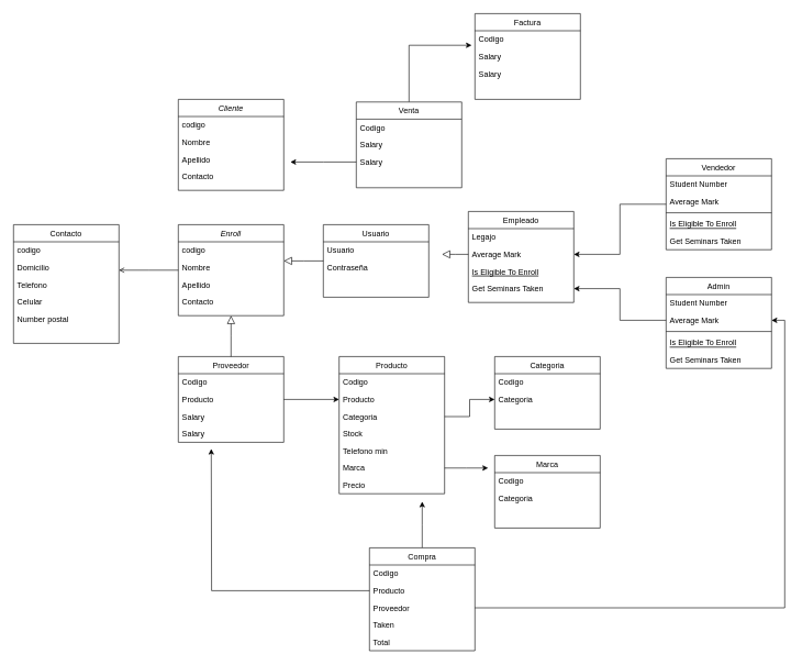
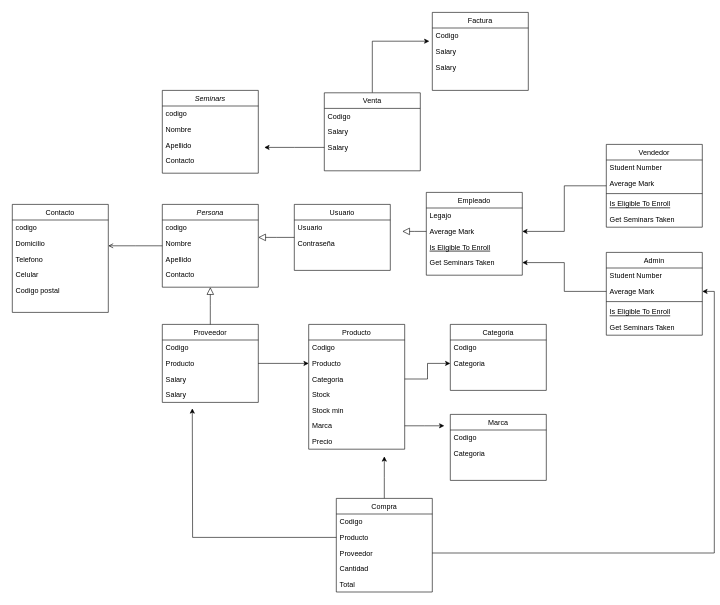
  <mxCell id="0" />
  <mxCell id="1" parent="0" />
- <mxCell id="2" value="Enroll" style="swimlane;fontStyle=2;align=center;verticalAlign=top;childLayout=stackLayout;horizontal=1;startSize=26;horizontalStack=0;resizeParent=1;resizeLast=0;collapsible=1;marginBottom=0;rounded=0;shadow=0;strokeWidth=1;" parent="1" vertex="1"><mxGeometry x="270" y="340" width="160" height="138" as="geometry"><mxRectangle x="230" y="140" width="160" height="26" as="alternateBounds" /></mxGeometry></mxCell>
+ <mxCell id="2" value="Persona" style="swimlane;fontStyle=2;align=center;verticalAlign=top;childLayout=stackLayout;horizontal=1;startSize=26;horizontalStack=0;resizeParent=1;resizeLast=0;collapsible=1;marginBottom=0;rounded=0;shadow=0;strokeWidth=1;" parent="1" vertex="1"><mxGeometry x="270" y="340" width="160" height="138" as="geometry"><mxRectangle x="230" y="140" width="160" height="26" as="alternateBounds" /></mxGeometry></mxCell>
  <mxCell id="3" value="codigo" style="text;align=left;verticalAlign=top;spacingLeft=4;spacingRight=4;overflow=hidden;rotatable=0;points=[[0,0.5],[1,0.5]];portConstraint=eastwest;" parent="2" vertex="1"><mxGeometry y="26" width="160" height="26" as="geometry" /></mxCell>
  <mxCell id="4" value="Nombre" style="text;align=left;verticalAlign=top;spacingLeft=4;spacingRight=4;overflow=hidden;rotatable=0;points=[[0,0.5],[1,0.5]];portConstraint=eastwest;rounded=0;shadow=0;html=0;" parent="2" vertex="1"><mxGeometry y="52" width="160" height="26" as="geometry" /></mxCell>
  <mxCell id="5" value="Apellido" style="text;align=left;verticalAlign=top;spacingLeft=4;spacingRight=4;overflow=hidden;rotatable=0;points=[[0,0.5],[1,0.5]];portConstraint=eastwest;rounded=0;shadow=0;html=0;" parent="2" vertex="1"><mxGeometry y="78" width="160" height="26" as="geometry" /></mxCell>
  <mxCell id="6" value="Contacto" style="text;align=left;verticalAlign=top;spacingLeft=4;spacingRight=4;overflow=hidden;rotatable=0;points=[[0,0.5],[1,0.5]];portConstraint=eastwest;" parent="2" vertex="1"><mxGeometry y="104" width="160" height="26" as="geometry" /></mxCell>
  <mxCell id="7" value="Usuario" style="swimlane;fontStyle=0;align=center;verticalAlign=top;childLayout=stackLayout;horizontal=1;startSize=26;horizontalStack=0;resizeParent=1;resizeLast=0;collapsible=1;marginBottom=0;rounded=0;shadow=0;strokeWidth=1;" parent="1" vertex="1"><mxGeometry x="490" y="340" width="160" height="110" as="geometry"><mxRectangle x="130" y="380" width="160" height="26" as="alternateBounds" /></mxGeometry></mxCell>
  <mxCell id="8" value="Usuario" style="text;align=left;verticalAlign=top;spacingLeft=4;spacingRight=4;overflow=hidden;rotatable=0;points=[[0,0.5],[1,0.5]];portConstraint=eastwest;" parent="7" vertex="1"><mxGeometry y="26" width="160" height="26" as="geometry" /></mxCell>
  <mxCell id="9" value="Contraseña" style="text;align=left;verticalAlign=top;spacingLeft=4;spacingRight=4;overflow=hidden;rotatable=0;points=[[0,0.5],[1,0.5]];portConstraint=eastwest;rounded=0;shadow=0;html=0;" parent="7" vertex="1"><mxGeometry y="52" width="160" height="26" as="geometry" /></mxCell>
  <mxCell id="10" value="" style="endArrow=block;endSize=10;endFill=0;shadow=0;strokeWidth=1;rounded=0;edgeStyle=elbowEdgeStyle;elbow=vertical;" parent="1" source="7" target="2" edge="1"><mxGeometry width="160" relative="1" as="geometry"><mxPoint x="460" y="483" as="sourcePoint" /><mxPoint x="460" y="483" as="targetPoint" /></mxGeometry></mxCell>
  <mxCell id="11" value="Proveedor" style="swimlane;fontStyle=0;align=center;verticalAlign=top;childLayout=stackLayout;horizontal=1;startSize=26;horizontalStack=0;resizeParent=1;resizeLast=0;collapsible=1;marginBottom=0;rounded=0;shadow=0;strokeWidth=1;" parent="1" vertex="1"><mxGeometry x="270" y="540" width="160" height="130" as="geometry"><mxRectangle x="340" y="380" width="170" height="26" as="alternateBounds" /></mxGeometry></mxCell>
  <mxCell id="12" value="Codigo" style="text;align=left;verticalAlign=top;spacingLeft=4;spacingRight=4;overflow=hidden;rotatable=0;points=[[0,0.5],[1,0.5]];portConstraint=eastwest;" parent="11" vertex="1"><mxGeometry y="26" width="160" height="26" as="geometry" /></mxCell>
  <mxCell id="13" value="Producto" style="text;align=left;verticalAlign=top;spacingLeft=4;spacingRight=4;overflow=hidden;rotatable=0;points=[[0,0.5],[1,0.5]];portConstraint=eastwest;" parent="11" vertex="1"><mxGeometry y="52" width="160" height="26" as="geometry" /></mxCell>
  <mxCell id="14" value="Salary" style="text;align=left;verticalAlign=top;spacingLeft=4;spacingRight=4;overflow=hidden;rotatable=0;points=[[0,0.5],[1,0.5]];portConstraint=eastwest;" parent="11" vertex="1"><mxGeometry y="78" width="160" height="26" as="geometry" /></mxCell>
  <mxCell id="15" value="Salary" style="text;align=left;verticalAlign=top;spacingLeft=4;spacingRight=4;overflow=hidden;rotatable=0;points=[[0,0.5],[1,0.5]];portConstraint=eastwest;" parent="11" vertex="1"><mxGeometry y="104" width="160" height="26" as="geometry" /></mxCell>
  <mxCell id="16" value="" style="endArrow=block;endSize=10;endFill=0;shadow=0;strokeWidth=1;rounded=0;edgeStyle=elbowEdgeStyle;elbow=vertical;" parent="1" source="11" target="2" edge="1"><mxGeometry width="160" relative="1" as="geometry"><mxPoint x="470" y="653" as="sourcePoint" /><mxPoint x="570" y="551" as="targetPoint" /></mxGeometry></mxCell>
  <mxCell id="17" value="Contacto" style="swimlane;fontStyle=0;align=center;verticalAlign=top;childLayout=stackLayout;horizontal=1;startSize=26;horizontalStack=0;resizeParent=1;resizeLast=0;collapsible=1;marginBottom=0;rounded=0;shadow=0;strokeWidth=1;" parent="1" vertex="1"><mxGeometry x="20" y="340" width="160" height="180" as="geometry"><mxRectangle x="550" y="140" width="160" height="26" as="alternateBounds" /></mxGeometry></mxCell>
  <mxCell id="18" value="codigo" style="text;align=left;verticalAlign=top;spacingLeft=4;spacingRight=4;overflow=hidden;rotatable=0;points=[[0,0.5],[1,0.5]];portConstraint=eastwest;" parent="17" vertex="1"><mxGeometry y="26" width="160" height="26" as="geometry" /></mxCell>
  <mxCell id="19" value="Domicilio" style="text;align=left;verticalAlign=top;spacingLeft=4;spacingRight=4;overflow=hidden;rotatable=0;points=[[0,0.5],[1,0.5]];portConstraint=eastwest;rounded=0;shadow=0;html=0;" parent="17" vertex="1"><mxGeometry y="52" width="160" height="26" as="geometry" /></mxCell>
  <mxCell id="20" value="Telefono" style="text;align=left;verticalAlign=top;spacingLeft=4;spacingRight=4;overflow=hidden;rotatable=0;points=[[0,0.5],[1,0.5]];portConstraint=eastwest;rounded=0;shadow=0;html=0;" parent="17" vertex="1"><mxGeometry y="78" width="160" height="26" as="geometry" /></mxCell>
  <mxCell id="21" value="Celular" style="text;align=left;verticalAlign=top;spacingLeft=4;spacingRight=4;overflow=hidden;rotatable=0;points=[[0,0.5],[1,0.5]];portConstraint=eastwest;rounded=0;shadow=0;html=0;" parent="17" vertex="1"><mxGeometry y="104" width="160" height="26" as="geometry" /></mxCell>
- <mxCell id="22" value="Number postal" style="text;align=left;verticalAlign=top;spacingLeft=4;spacingRight=4;overflow=hidden;rotatable=0;points=[[0,0.5],[1,0.5]];portConstraint=eastwest;rounded=0;shadow=0;html=0;" parent="17" vertex="1"><mxGeometry y="130" width="160" height="26" as="geometry" /></mxCell>
+ <mxCell id="22" value="Codigo postal" style="text;align=left;verticalAlign=top;spacingLeft=4;spacingRight=4;overflow=hidden;rotatable=0;points=[[0,0.5],[1,0.5]];portConstraint=eastwest;rounded=0;shadow=0;html=0;" parent="17" vertex="1"><mxGeometry y="130" width="160" height="26" as="geometry" /></mxCell>
  <mxCell id="23" value="" style="endArrow=open;shadow=0;strokeWidth=1;rounded=0;endFill=1;edgeStyle=elbowEdgeStyle;elbow=vertical;" parent="1" source="2" target="17" edge="1"><mxGeometry x="0.5" y="41" relative="1" as="geometry"><mxPoint x="640" y="472" as="sourcePoint" /><mxPoint x="800" y="472" as="targetPoint" /><mxPoint x="-40" y="32" as="offset" /></mxGeometry></mxCell>
  <mxCell id="24" value="Empleado" style="swimlane;fontStyle=0;align=center;verticalAlign=top;childLayout=stackLayout;horizontal=1;startSize=26;horizontalStack=0;resizeParent=1;resizeLast=0;collapsible=1;marginBottom=0;rounded=0;shadow=0;strokeWidth=1;" parent="1" vertex="1"><mxGeometry x="710" y="320" width="160" height="138" as="geometry"><mxRectangle x="130" y="380" width="160" height="26" as="alternateBounds" /></mxGeometry></mxCell>
  <mxCell id="25" value="Legajo" style="text;align=left;verticalAlign=top;spacingLeft=4;spacingRight=4;overflow=hidden;rotatable=0;points=[[0,0.5],[1,0.5]];portConstraint=eastwest;" parent="24" vertex="1"><mxGeometry y="26" width="160" height="26" as="geometry" /></mxCell>
  <mxCell id="26" style="edgeStyle=orthogonalEdgeStyle;rounded=0;orthogonalLoop=1;jettySize=auto;html=1;endArrow=block;endFill=0;endSize=10;" parent="24" source="27" edge="1"><mxGeometry relative="1" as="geometry"><mxPoint x="-40" y="65.0" as="targetPoint" /></mxGeometry></mxCell>
  <mxCell id="27" value="Average Mark" style="text;align=left;verticalAlign=top;spacingLeft=4;spacingRight=4;overflow=hidden;rotatable=0;points=[[0,0.5],[1,0.5]];portConstraint=eastwest;rounded=0;shadow=0;html=0;" parent="24" vertex="1"><mxGeometry y="52" width="160" height="26" as="geometry" /></mxCell>
  <mxCell id="28" value="Is Eligible To Enroll" style="text;align=left;verticalAlign=top;spacingLeft=4;spacingRight=4;overflow=hidden;rotatable=0;points=[[0,0.5],[1,0.5]];portConstraint=eastwest;fontStyle=4" parent="24" vertex="1"><mxGeometry y="78" width="160" height="26" as="geometry" /></mxCell>
  <mxCell id="29" value="Get Seminars Taken" style="text;align=left;verticalAlign=top;spacingLeft=4;spacingRight=4;overflow=hidden;rotatable=0;points=[[0,0.5],[1,0.5]];portConstraint=eastwest;" parent="24" vertex="1"><mxGeometry y="104" width="160" height="26" as="geometry" /></mxCell>
  <mxCell id="30" value="Admin" style="swimlane;fontStyle=0;align=center;verticalAlign=top;childLayout=stackLayout;horizontal=1;startSize=26;horizontalStack=0;resizeParent=1;resizeLast=0;collapsible=1;marginBottom=0;rounded=0;shadow=0;strokeWidth=1;" parent="1" vertex="1"><mxGeometry x="1010" y="420" width="160" height="138" as="geometry"><mxRectangle x="130" y="380" width="160" height="26" as="alternateBounds" /></mxGeometry></mxCell>
  <mxCell id="31" value="Student Number" style="text;align=left;verticalAlign=top;spacingLeft=4;spacingRight=4;overflow=hidden;rotatable=0;points=[[0,0.5],[1,0.5]];portConstraint=eastwest;" parent="30" vertex="1"><mxGeometry y="26" width="160" height="26" as="geometry" /></mxCell>
  <mxCell id="32" value="Average Mark" style="text;align=left;verticalAlign=top;spacingLeft=4;spacingRight=4;overflow=hidden;rotatable=0;points=[[0,0.5],[1,0.5]];portConstraint=eastwest;rounded=0;shadow=0;html=0;" parent="30" vertex="1"><mxGeometry y="52" width="160" height="26" as="geometry" /></mxCell>
  <mxCell id="33" value="" style="line;html=1;strokeWidth=1;align=left;verticalAlign=middle;spacingTop=-1;spacingLeft=3;spacingRight=3;rotatable=0;labelPosition=right;points=[];portConstraint=eastwest;" parent="30" vertex="1"><mxGeometry y="78" width="160" height="8" as="geometry" /></mxCell>
  <mxCell id="34" value="Is Eligible To Enroll" style="text;align=left;verticalAlign=top;spacingLeft=4;spacingRight=4;overflow=hidden;rotatable=0;points=[[0,0.5],[1,0.5]];portConstraint=eastwest;fontStyle=4" parent="30" vertex="1"><mxGeometry y="86" width="160" height="26" as="geometry" /></mxCell>
  <mxCell id="35" value="Get Seminars Taken" style="text;align=left;verticalAlign=top;spacingLeft=4;spacingRight=4;overflow=hidden;rotatable=0;points=[[0,0.5],[1,0.5]];portConstraint=eastwest;" parent="30" vertex="1"><mxGeometry y="112" width="160" height="26" as="geometry" /></mxCell>
  <mxCell id="36" style="edgeStyle=orthogonalEdgeStyle;rounded=0;orthogonalLoop=1;jettySize=auto;html=1;" edge="1" parent="1" source="37" target="27"><mxGeometry relative="1" as="geometry" /></mxCell>
  <mxCell id="37" value="Vendedor" style="swimlane;fontStyle=0;align=center;verticalAlign=top;childLayout=stackLayout;horizontal=1;startSize=26;horizontalStack=0;resizeParent=1;resizeLast=0;collapsible=1;marginBottom=0;rounded=0;shadow=0;strokeWidth=1;" parent="1" vertex="1"><mxGeometry x="1010" y="240" width="160" height="138" as="geometry"><mxRectangle x="130" y="380" width="160" height="26" as="alternateBounds" /></mxGeometry></mxCell>
  <mxCell id="38" value="Student Number" style="text;align=left;verticalAlign=top;spacingLeft=4;spacingRight=4;overflow=hidden;rotatable=0;points=[[0,0.5],[1,0.5]];portConstraint=eastwest;" parent="37" vertex="1"><mxGeometry y="26" width="160" height="26" as="geometry" /></mxCell>
  <mxCell id="39" value="Average Mark" style="text;align=left;verticalAlign=top;spacingLeft=4;spacingRight=4;overflow=hidden;rotatable=0;points=[[0,0.5],[1,0.5]];portConstraint=eastwest;rounded=0;shadow=0;html=0;" parent="37" vertex="1"><mxGeometry y="52" width="160" height="26" as="geometry" /></mxCell>
  <mxCell id="40" value="" style="line;html=1;strokeWidth=1;align=left;verticalAlign=middle;spacingTop=-1;spacingLeft=3;spacingRight=3;rotatable=0;labelPosition=right;points=[];portConstraint=eastwest;" parent="37" vertex="1"><mxGeometry y="78" width="160" height="8" as="geometry" /></mxCell>
  <mxCell id="41" value="Is Eligible To Enroll" style="text;align=left;verticalAlign=top;spacingLeft=4;spacingRight=4;overflow=hidden;rotatable=0;points=[[0,0.5],[1,0.5]];portConstraint=eastwest;fontStyle=4" parent="37" vertex="1"><mxGeometry y="86" width="160" height="26" as="geometry" /></mxCell>
  <mxCell id="42" value="Get Seminars Taken" style="text;align=left;verticalAlign=top;spacingLeft=4;spacingRight=4;overflow=hidden;rotatable=0;points=[[0,0.5],[1,0.5]];portConstraint=eastwest;" parent="37" vertex="1"><mxGeometry y="112" width="160" height="26" as="geometry" /></mxCell>
  <mxCell id="43" value="Producto" style="swimlane;fontStyle=0;align=center;verticalAlign=top;childLayout=stackLayout;horizontal=1;startSize=26;horizontalStack=0;resizeParent=1;resizeLast=0;collapsible=1;marginBottom=0;rounded=0;shadow=0;strokeWidth=1;" parent="1" vertex="1"><mxGeometry x="514" y="540" width="160" height="208" as="geometry"><mxRectangle x="340" y="380" width="170" height="26" as="alternateBounds" /></mxGeometry></mxCell>
  <mxCell id="44" value="Codigo" style="text;align=left;verticalAlign=top;spacingLeft=4;spacingRight=4;overflow=hidden;rotatable=0;points=[[0,0.5],[1,0.5]];portConstraint=eastwest;" parent="43" vertex="1"><mxGeometry y="26" width="160" height="26" as="geometry" /></mxCell>
  <mxCell id="45" value="Producto" style="text;align=left;verticalAlign=top;spacingLeft=4;spacingRight=4;overflow=hidden;rotatable=0;points=[[0,0.5],[1,0.5]];portConstraint=eastwest;" parent="43" vertex="1"><mxGeometry y="52" width="160" height="26" as="geometry" /></mxCell>
  <mxCell id="46" value="Categoria" style="text;align=left;verticalAlign=top;spacingLeft=4;spacingRight=4;overflow=hidden;rotatable=0;points=[[0,0.5],[1,0.5]];portConstraint=eastwest;" parent="43" vertex="1"><mxGeometry y="78" width="160" height="26" as="geometry" /></mxCell>
  <mxCell id="47" value="Stock" style="text;align=left;verticalAlign=top;spacingLeft=4;spacingRight=4;overflow=hidden;rotatable=0;points=[[0,0.5],[1,0.5]];portConstraint=eastwest;" parent="43" vertex="1"><mxGeometry y="104" width="160" height="26" as="geometry" /></mxCell>
- <mxCell id="48" value="Telefono min" style="text;align=left;verticalAlign=top;spacingLeft=4;spacingRight=4;overflow=hidden;rotatable=0;points=[[0,0.5],[1,0.5]];portConstraint=eastwest;" parent="43" vertex="1"><mxGeometry y="130" width="160" height="26" as="geometry" /></mxCell>
+ <mxCell id="48" value="Stock min" style="text;align=left;verticalAlign=top;spacingLeft=4;spacingRight=4;overflow=hidden;rotatable=0;points=[[0,0.5],[1,0.5]];portConstraint=eastwest;" parent="43" vertex="1"><mxGeometry y="130" width="160" height="26" as="geometry" /></mxCell>
  <mxCell id="49" style="edgeStyle=orthogonalEdgeStyle;rounded=0;orthogonalLoop=1;jettySize=auto;html=1;" parent="43" source="50" edge="1"><mxGeometry relative="1" as="geometry"><mxPoint x="226" y="169" as="targetPoint" /></mxGeometry></mxCell>
  <mxCell id="50" value="Marca" style="text;align=left;verticalAlign=top;spacingLeft=4;spacingRight=4;overflow=hidden;rotatable=0;points=[[0,0.5],[1,0.5]];portConstraint=eastwest;" parent="43" vertex="1"><mxGeometry y="156" width="160" height="26" as="geometry" /></mxCell>
  <mxCell id="51" value="Precio" style="text;align=left;verticalAlign=top;spacingLeft=4;spacingRight=4;overflow=hidden;rotatable=0;points=[[0,0.5],[1,0.5]];portConstraint=eastwest;" parent="43" vertex="1"><mxGeometry y="182" width="160" height="26" as="geometry" /></mxCell>
  <mxCell id="52" style="edgeStyle=orthogonalEdgeStyle;rounded=0;orthogonalLoop=1;jettySize=auto;html=1;entryX=0;entryY=0.5;entryDx=0;entryDy=0;" parent="1" source="13" target="45" edge="1"><mxGeometry relative="1" as="geometry" /></mxCell>
  <mxCell id="53" value="Categoria" style="swimlane;fontStyle=0;align=center;verticalAlign=top;childLayout=stackLayout;horizontal=1;startSize=26;horizontalStack=0;resizeParent=1;resizeLast=0;collapsible=1;marginBottom=0;rounded=0;shadow=0;strokeWidth=1;" parent="1" vertex="1"><mxGeometry x="750" y="540" width="160" height="110" as="geometry"><mxRectangle x="130" y="380" width="160" height="26" as="alternateBounds" /></mxGeometry></mxCell>
  <mxCell id="54" value="Codigo    &#10;" style="text;align=left;verticalAlign=top;spacingLeft=4;spacingRight=4;overflow=hidden;rotatable=0;points=[[0,0.5],[1,0.5]];portConstraint=eastwest;" parent="53" vertex="1"><mxGeometry y="26" width="160" height="26" as="geometry" /></mxCell>
  <mxCell id="55" value="Categoria" style="text;align=left;verticalAlign=top;spacingLeft=4;spacingRight=4;overflow=hidden;rotatable=0;points=[[0,0.5],[1,0.5]];portConstraint=eastwest;rounded=0;shadow=0;html=0;" parent="53" vertex="1"><mxGeometry y="52" width="160" height="26" as="geometry" /></mxCell>
  <mxCell id="56" value="Marca" style="swimlane;fontStyle=0;align=center;verticalAlign=top;childLayout=stackLayout;horizontal=1;startSize=26;horizontalStack=0;resizeParent=1;resizeLast=0;collapsible=1;marginBottom=0;rounded=0;shadow=0;strokeWidth=1;" parent="1" vertex="1"><mxGeometry x="750" y="690" width="160" height="110" as="geometry"><mxRectangle x="130" y="380" width="160" height="26" as="alternateBounds" /></mxGeometry></mxCell>
  <mxCell id="57" value="Codigo" style="text;align=left;verticalAlign=top;spacingLeft=4;spacingRight=4;overflow=hidden;rotatable=0;points=[[0,0.5],[1,0.5]];portConstraint=eastwest;" parent="56" vertex="1"><mxGeometry y="26" width="160" height="26" as="geometry" /></mxCell>
  <mxCell id="58" value="Categoria&#10;" style="text;align=left;verticalAlign=top;spacingLeft=4;spacingRight=4;overflow=hidden;rotatable=0;points=[[0,0.5],[1,0.5]];portConstraint=eastwest;rounded=0;shadow=0;html=0;" parent="56" vertex="1"><mxGeometry y="52" width="160" height="26" as="geometry" /></mxCell>
  <mxCell id="59" style="edgeStyle=orthogonalEdgeStyle;rounded=0;orthogonalLoop=1;jettySize=auto;html=1;entryX=0;entryY=0.5;entryDx=0;entryDy=0;" parent="1" source="46" target="55" edge="1"><mxGeometry relative="1" as="geometry" /></mxCell>
- <mxCell id="60" value="Cliente" style="swimlane;fontStyle=2;align=center;verticalAlign=top;childLayout=stackLayout;horizontal=1;startSize=26;horizontalStack=0;resizeParent=1;resizeLast=0;collapsible=1;marginBottom=0;rounded=0;shadow=0;strokeWidth=1;" parent="1" vertex="1"><mxGeometry x="270" y="150" width="160" height="138" as="geometry"><mxRectangle x="230" y="140" width="160" height="26" as="alternateBounds" /></mxGeometry></mxCell>
+ <mxCell id="60" value="Seminars" style="swimlane;fontStyle=2;align=center;verticalAlign=top;childLayout=stackLayout;horizontal=1;startSize=26;horizontalStack=0;resizeParent=1;resizeLast=0;collapsible=1;marginBottom=0;rounded=0;shadow=0;strokeWidth=1;" parent="1" vertex="1"><mxGeometry x="270" y="150" width="160" height="138" as="geometry"><mxRectangle x="230" y="140" width="160" height="26" as="alternateBounds" /></mxGeometry></mxCell>
  <mxCell id="61" value="codigo" style="text;align=left;verticalAlign=top;spacingLeft=4;spacingRight=4;overflow=hidden;rotatable=0;points=[[0,0.5],[1,0.5]];portConstraint=eastwest;" parent="60" vertex="1"><mxGeometry y="26" width="160" height="26" as="geometry" /></mxCell>
  <mxCell id="62" value="Nombre" style="text;align=left;verticalAlign=top;spacingLeft=4;spacingRight=4;overflow=hidden;rotatable=0;points=[[0,0.5],[1,0.5]];portConstraint=eastwest;rounded=0;shadow=0;html=0;" parent="60" vertex="1"><mxGeometry y="52" width="160" height="26" as="geometry" /></mxCell>
  <mxCell id="63" value="Apellido" style="text;align=left;verticalAlign=top;spacingLeft=4;spacingRight=4;overflow=hidden;rotatable=0;points=[[0,0.5],[1,0.5]];portConstraint=eastwest;rounded=0;shadow=0;html=0;" parent="60" vertex="1"><mxGeometry y="78" width="160" height="26" as="geometry" /></mxCell>
  <mxCell id="64" value="Contacto" style="text;align=left;verticalAlign=top;spacingLeft=4;spacingRight=4;overflow=hidden;rotatable=0;points=[[0,0.5],[1,0.5]];portConstraint=eastwest;" parent="60" vertex="1"><mxGeometry y="104" width="160" height="26" as="geometry" /></mxCell>
  <mxCell id="65" style="edgeStyle=orthogonalEdgeStyle;rounded=0;orthogonalLoop=1;jettySize=auto;html=1;entryX=-0.031;entryY=-0.154;entryDx=0;entryDy=0;entryPerimeter=0;" edge="1" parent="1" source="66" target="81"><mxGeometry relative="1" as="geometry" /></mxCell>
  <mxCell id="66" value="Venta" style="swimlane;fontStyle=0;align=center;verticalAlign=top;childLayout=stackLayout;horizontal=1;startSize=26;horizontalStack=0;resizeParent=1;resizeLast=0;collapsible=1;marginBottom=0;rounded=0;shadow=0;strokeWidth=1;" vertex="1" parent="1"><mxGeometry x="540" y="154" width="160" height="130" as="geometry"><mxRectangle x="340" y="380" width="170" height="26" as="alternateBounds" /></mxGeometry></mxCell>
  <mxCell id="67" value="Codigo" style="text;align=left;verticalAlign=top;spacingLeft=4;spacingRight=4;overflow=hidden;rotatable=0;points=[[0,0.5],[1,0.5]];portConstraint=eastwest;" vertex="1" parent="66"><mxGeometry y="26" width="160" height="26" as="geometry" /></mxCell>
  <mxCell id="68" value="Salary" style="text;align=left;verticalAlign=top;spacingLeft=4;spacingRight=4;overflow=hidden;rotatable=0;points=[[0,0.5],[1,0.5]];portConstraint=eastwest;" vertex="1" parent="66"><mxGeometry y="52" width="160" height="26" as="geometry" /></mxCell>
  <mxCell id="69" style="edgeStyle=orthogonalEdgeStyle;rounded=0;orthogonalLoop=1;jettySize=auto;html=1;" edge="1" parent="66" source="70"><mxGeometry relative="1" as="geometry"><mxPoint x="-100" y="91" as="targetPoint" /></mxGeometry></mxCell>
  <mxCell id="70" value="Salary" style="text;align=left;verticalAlign=top;spacingLeft=4;spacingRight=4;overflow=hidden;rotatable=0;points=[[0,0.5],[1,0.5]];portConstraint=eastwest;" vertex="1" parent="66"><mxGeometry y="78" width="160" height="26" as="geometry" /></mxCell>
  <mxCell id="71" style="edgeStyle=orthogonalEdgeStyle;rounded=0;orthogonalLoop=1;jettySize=auto;html=1;" edge="1" parent="1" source="72"><mxGeometry relative="1" as="geometry"><mxPoint x="640" y="760" as="targetPoint" /></mxGeometry></mxCell>
  <mxCell id="72" value="Compra&#10;" style="swimlane;fontStyle=0;align=center;verticalAlign=top;childLayout=stackLayout;horizontal=1;startSize=26;horizontalStack=0;resizeParent=1;resizeLast=0;collapsible=1;marginBottom=0;rounded=0;shadow=0;strokeWidth=1;" vertex="1" parent="1"><mxGeometry x="560" y="830" width="160" height="156" as="geometry"><mxRectangle x="340" y="380" width="170" height="26" as="alternateBounds" /></mxGeometry></mxCell>
  <mxCell id="73" value="Codigo" style="text;align=left;verticalAlign=top;spacingLeft=4;spacingRight=4;overflow=hidden;rotatable=0;points=[[0,0.5],[1,0.5]];portConstraint=eastwest;" vertex="1" parent="72"><mxGeometry y="26" width="160" height="26" as="geometry" /></mxCell>
  <mxCell id="74" style="edgeStyle=orthogonalEdgeStyle;rounded=0;orthogonalLoop=1;jettySize=auto;html=1;" edge="1" parent="72" source="75"><mxGeometry relative="1" as="geometry"><mxPoint x="-240" y="-150" as="targetPoint" /></mxGeometry></mxCell>
  <mxCell id="75" value="Producto" style="text;align=left;verticalAlign=top;spacingLeft=4;spacingRight=4;overflow=hidden;rotatable=0;points=[[0,0.5],[1,0.5]];portConstraint=eastwest;" vertex="1" parent="72"><mxGeometry y="52" width="160" height="26" as="geometry" /></mxCell>
  <mxCell id="76" value="Proveedor" style="text;align=left;verticalAlign=top;spacingLeft=4;spacingRight=4;overflow=hidden;rotatable=0;points=[[0,0.5],[1,0.5]];portConstraint=eastwest;" vertex="1" parent="72"><mxGeometry y="78" width="160" height="26" as="geometry" /></mxCell>
- <mxCell id="77" value="Taken&#10;" style="text;align=left;verticalAlign=top;spacingLeft=4;spacingRight=4;overflow=hidden;rotatable=0;points=[[0,0.5],[1,0.5]];portConstraint=eastwest;" vertex="1" parent="72"><mxGeometry y="104" width="160" height="26" as="geometry" /></mxCell>
+ <mxCell id="77" value="Cantidad&#10;" style="text;align=left;verticalAlign=top;spacingLeft=4;spacingRight=4;overflow=hidden;rotatable=0;points=[[0,0.5],[1,0.5]];portConstraint=eastwest;" vertex="1" parent="72"><mxGeometry y="104" width="160" height="26" as="geometry" /></mxCell>
  <mxCell id="78" value="Total&#10;" style="text;align=left;verticalAlign=top;spacingLeft=4;spacingRight=4;overflow=hidden;rotatable=0;points=[[0,0.5],[1,0.5]];portConstraint=eastwest;" vertex="1" parent="72"><mxGeometry y="130" width="160" height="26" as="geometry" /></mxCell>
  <mxCell id="79" value="Factura" style="swimlane;fontStyle=0;align=center;verticalAlign=top;childLayout=stackLayout;horizontal=1;startSize=26;horizontalStack=0;resizeParent=1;resizeLast=0;collapsible=1;marginBottom=0;rounded=0;shadow=0;strokeWidth=1;" vertex="1" parent="1"><mxGeometry x="720" y="20" width="160" height="130" as="geometry"><mxRectangle x="340" y="380" width="170" height="26" as="alternateBounds" /></mxGeometry></mxCell>
  <mxCell id="80" value="Codigo" style="text;align=left;verticalAlign=top;spacingLeft=4;spacingRight=4;overflow=hidden;rotatable=0;points=[[0,0.5],[1,0.5]];portConstraint=eastwest;" vertex="1" parent="79"><mxGeometry y="26" width="160" height="26" as="geometry" /></mxCell>
  <mxCell id="81" value="Salary" style="text;align=left;verticalAlign=top;spacingLeft=4;spacingRight=4;overflow=hidden;rotatable=0;points=[[0,0.5],[1,0.5]];portConstraint=eastwest;" vertex="1" parent="79"><mxGeometry y="52" width="160" height="26" as="geometry" /></mxCell>
  <mxCell id="82" value="Salary" style="text;align=left;verticalAlign=top;spacingLeft=4;spacingRight=4;overflow=hidden;rotatable=0;points=[[0,0.5],[1,0.5]];portConstraint=eastwest;" vertex="1" parent="79"><mxGeometry y="78" width="160" height="26" as="geometry" /></mxCell>
  <mxCell id="83" style="edgeStyle=orthogonalEdgeStyle;rounded=0;orthogonalLoop=1;jettySize=auto;html=1;entryX=1;entryY=0.5;entryDx=0;entryDy=0;" edge="1" parent="1" source="76" target="32"><mxGeometry relative="1" as="geometry" /></mxCell>
  <mxCell id="84" style="edgeStyle=orthogonalEdgeStyle;rounded=0;orthogonalLoop=1;jettySize=auto;html=1;entryX=1;entryY=0.5;entryDx=0;entryDy=0;" edge="1" parent="1" source="32" target="29"><mxGeometry relative="1" as="geometry" /></mxCell>
